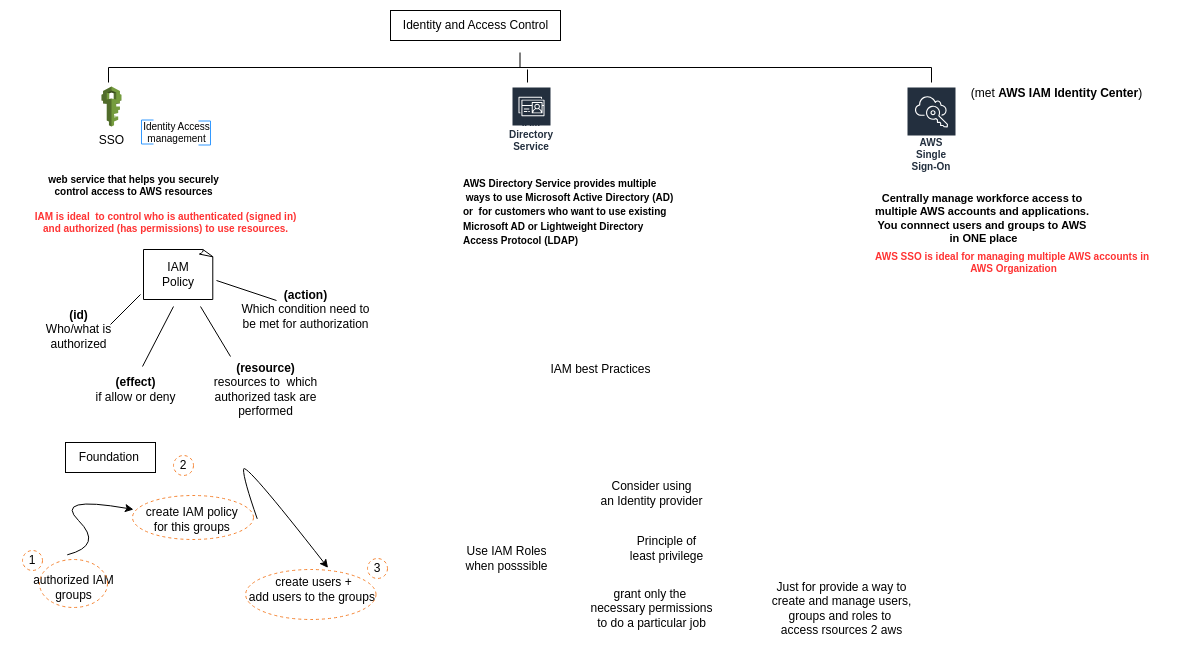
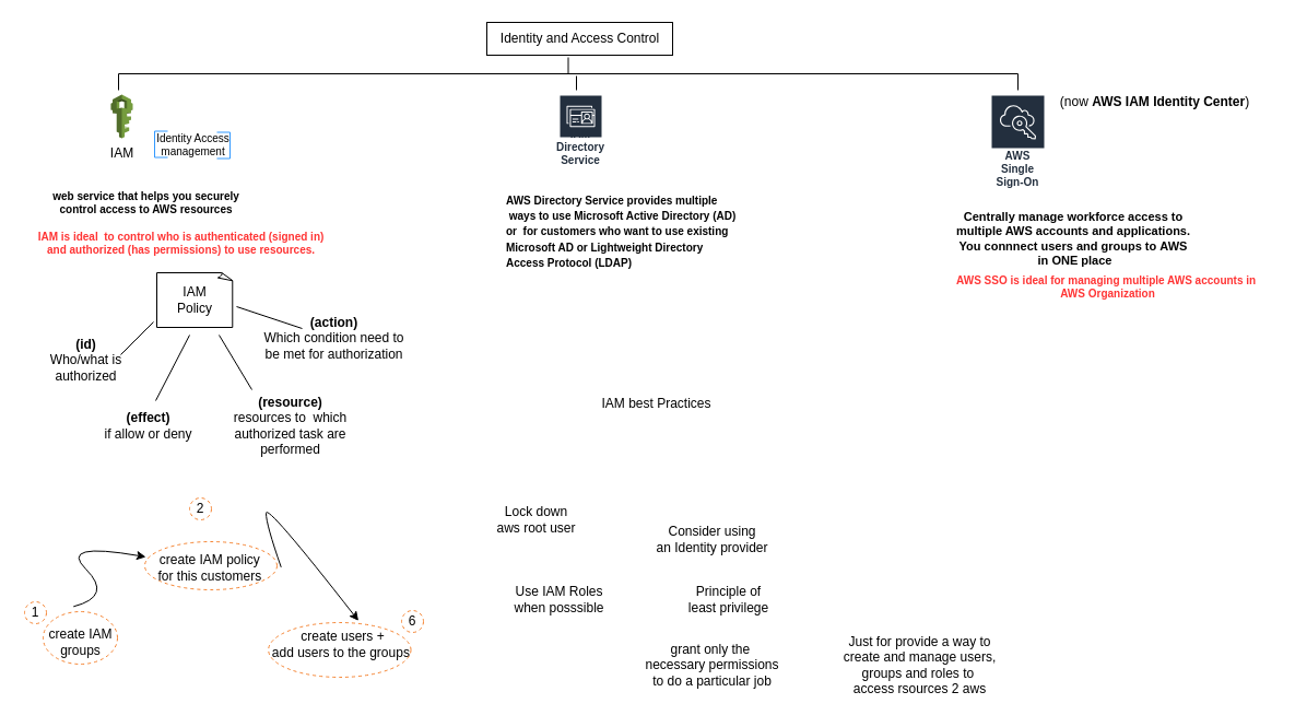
  <mxCell id="0" />
  <mxCell id="1" parent="0" />
  <mxCell id="2" value="" style="group" parent="1" vertex="1" connectable="0"><mxGeometry x="243" y="569" width="150" height="50" as="geometry" /></mxCell>
  <mxCell id="3" value="create users +&lt;br&gt;add users to the groups&amp;nbsp;" style="text;html=1;align=center;verticalAlign=middle;resizable=0;points=[];autosize=1;strokeColor=none;fillColor=none;fontSize=12;fontColor=#000000;" parent="2" vertex="1"><mxGeometry x="-5.172" width="150" height="40" as="geometry" /></mxCell>
  <mxCell id="4" value="" style="ellipse;whiteSpace=wrap;html=1;fontSize=12;fontColor=#000000;strokeColor=#F58534;fillColor=none;dashed=1;" parent="2" vertex="1"><mxGeometry x="2.172" width="130.345" height="50" as="geometry" /></mxCell>
  <mxCell id="5" value="" style="group" parent="1" vertex="1" connectable="0"><mxGeometry x="33" y="559" width="80" height="48" as="geometry" /></mxCell>
- <mxCell id="6" value="authorized IAM &lt;br&gt;groups" style="text;html=1;align=center;verticalAlign=middle;resizable=0;points=[];autosize=1;strokeColor=none;fillColor=none;fontSize=12;fontColor=#000000;" parent="5" vertex="1"><mxGeometry y="8" width="80" height="40" as="geometry" /></mxCell>
+ <mxCell id="6" value="create IAM &lt;br&gt;groups" style="text;html=1;align=center;verticalAlign=middle;resizable=0;points=[];autosize=1;strokeColor=none;fillColor=none;fontSize=12;fontColor=#000000;" parent="5" vertex="1"><mxGeometry y="8" width="80" height="40" as="geometry" /></mxCell>
  <mxCell id="7" value="" style="ellipse;whiteSpace=wrap;html=1;fontSize=12;fontColor=#000000;strokeColor=#F58534;fillColor=none;dashed=1;" parent="5" vertex="1"><mxGeometry x="6" width="68" height="48" as="geometry" /></mxCell>
- <mxCell id="8" value="&lt;font color=&quot;#000000&quot; style=&quot;&quot;&gt;&lt;span style=&quot;font-size: 12px;&quot;&gt;(met&amp;nbsp;&lt;b&gt;AWS IAM Identity Center&lt;/b&gt;&lt;/span&gt;&lt;span style=&quot;font-size: 12px;&quot;&gt;)&lt;/span&gt;&lt;/font&gt;" style="text;html=1;align=center;verticalAlign=middle;resizable=0;points=[];autosize=1;strokeColor=none;fillColor=none;fontSize=10;fontColor=#FF3333;" parent="1" vertex="1"><mxGeometry x="956" y="78" width="200" height="30" as="geometry" /></mxCell>
- <mxCell id="9" value="Identity and Access Control" style="text;html=1;align=center;verticalAlign=middle;resizable=0;points=[];autosize=1;strokeColor=default;fillColor=none;" parent="1" vertex="1"><mxGeometry x="390" y="10" width="170" height="30" as="geometry" /></mxCell>
+ <mxCell id="8" value="&lt;font color=&quot;#000000&quot; style=&quot;&quot;&gt;&lt;span style=&quot;font-size: 12px;&quot;&gt;(now&amp;nbsp;&lt;b&gt;AWS IAM Identity Center&lt;/b&gt;&lt;/span&gt;&lt;span style=&quot;font-size: 12px;&quot;&gt;)&lt;/span&gt;&lt;/font&gt;" style="text;html=1;align=center;verticalAlign=middle;resizable=0;points=[];autosize=1;strokeColor=none;fillColor=none;fontSize=10;fontColor=#FF3333;" parent="1" vertex="1"><mxGeometry x="956" y="78" width="200" height="30" as="geometry" /></mxCell>
+ <mxCell id="9" value="Identity and Access Control" style="text;html=1;align=center;verticalAlign=middle;resizable=0;points=[];autosize=1;strokeColor=default;fillColor=none;" parent="1" vertex="1"><mxGeometry x="445" y="20" width="170" height="30" as="geometry" /></mxCell>
  <mxCell id="10" value="&lt;font style=&quot;font-size: 10px;&quot;&gt;&lt;b style=&quot;&quot;&gt;AWS Directory Service provides multiple&lt;br&gt;&amp;nbsp;ways to use Microsoft Active Directory (AD) &lt;br&gt;or&amp;nbsp;&amp;nbsp;for customers who want to use existing &lt;br&gt;Microsoft AD or Lightweight Directory &lt;br&gt;Access Protocol (LDAP)&lt;/b&gt;&lt;/font&gt;" style="text;html=1;align=left;verticalAlign=middle;resizable=0;points=[];autosize=1;strokeColor=none;fillColor=none;" parent="1" vertex="1"><mxGeometry x="461" y="165.5" width="230" height="90" as="geometry" /></mxCell>
  <mxCell id="11" value="&lt;div style=&quot;font-size: 11px;&quot;&gt;&lt;b&gt;&lt;font style=&quot;font-size: 11px;&quot;&gt;Centrally manage workforce access to&amp;nbsp;&lt;/font&gt;&lt;/b&gt;&lt;/div&gt;&lt;div style=&quot;font-size: 11px;&quot;&gt;&lt;b&gt;&lt;font style=&quot;font-size: 11px;&quot;&gt;multiple AWS accounts and applications.&amp;nbsp;&lt;/font&gt;&lt;/b&gt;&lt;/div&gt;&lt;div style=&quot;font-size: 11px;&quot;&gt;&lt;b&gt;&lt;font style=&quot;font-size: 11px;&quot;&gt;You connnect users and groups to&amp;nbsp;&lt;/font&gt;&lt;/b&gt;&lt;b style=&quot;background-color: initial;&quot;&gt;AWS&amp;nbsp;&lt;/b&gt;&lt;/div&gt;&lt;div style=&quot;font-size: 11px;&quot;&gt;&lt;b style=&quot;background-color: initial;&quot;&gt;in ONE place&lt;/b&gt;&lt;/div&gt;" style="text;html=1;align=center;verticalAlign=middle;resizable=0;points=[];autosize=1;strokeColor=none;fillColor=none;fontSize=12;fontColor=#000000;" parent="1" vertex="1"><mxGeometry x="863" y="182.5" width="240" height="70" as="geometry" /></mxCell>
  <mxCell id="12" value="Identity Access&lt;br&gt;management" style="text;html=1;align=center;verticalAlign=middle;resizable=0;points=[];autosize=1;strokeColor=none;fillColor=none;fontSize=10;fontColor=#000000;" parent="1" vertex="1"><mxGeometry x="131" y="112" width="90" height="40" as="geometry" /></mxCell>
  <mxCell id="13" value="" style="strokeWidth=1;html=1;shape=mxgraph.flowchart.annotation_1;align=left;pointerEvents=1;fontColor=#000033;fillColor=none;strokeColor=#3399FF;" parent="1" vertex="1"><mxGeometry x="141" y="119.5" width="12" height="24" as="geometry" /></mxCell>
  <mxCell id="14" value="" style="strokeWidth=1;html=1;shape=mxgraph.flowchart.annotation_1;align=left;pointerEvents=1;fontColor=#000033;fillColor=none;direction=west;strokeColor=#3399FF;" parent="1" vertex="1"><mxGeometry x="198" y="120.5" width="12" height="24" as="geometry" /></mxCell>
  <mxCell id="15" value="AWS SSO is ideal for managing multiple AWS accounts in&amp;nbsp;&lt;br&gt;AWS Organization" style="text;html=1;align=center;verticalAlign=middle;resizable=0;points=[];autosize=1;strokeColor=none;fillColor=none;fontSize=10;fontColor=#FF3333;fontStyle=1" parent="1" vertex="1"><mxGeometry x="863" y="242" width="300" height="40" as="geometry" /></mxCell>
  <mxCell id="16" value="&lt;font color=&quot;#000000&quot;&gt;web service that helps you securely &lt;br&gt;control access to AWS resources&lt;/font&gt;" style="text;html=1;align=center;verticalAlign=middle;resizable=0;points=[];autosize=1;strokeColor=none;fillColor=none;fontSize=10;fontColor=#FF3333;fontStyle=1" parent="1" vertex="1"><mxGeometry x="38" y="164.5" width="190" height="40" as="geometry" /></mxCell>
  <mxCell id="17" value="&lt;font color=&quot;#ff3333&quot;&gt;&lt;b&gt;IAM is ideal&amp;nbsp; to control&amp;nbsp;who is authenticated (signed in)&lt;br&gt;&amp;nbsp;and authorized (has permissions) to use resources.&amp;nbsp;&lt;/b&gt;&lt;/font&gt;" style="text;html=1;align=center;verticalAlign=middle;resizable=0;points=[];autosize=1;strokeColor=none;fillColor=none;fontSize=10;fontColor=#000000;" parent="1" vertex="1"><mxGeometry x="20" y="202" width="290" height="40" as="geometry" /></mxCell>
- <mxCell id="18" value="SSO" style="outlineConnect=0;dashed=0;verticalLabelPosition=bottom;verticalAlign=top;align=center;html=1;shape=mxgraph.aws3.iam;fillColor=#759C3E;gradientColor=none;fontSize=12;fontColor=#000000;strokeColor=#000000;" parent="1" vertex="1"><mxGeometry x="101" y="86" width="20" height="40" as="geometry" /></mxCell>
+ <mxCell id="18" value="IAM" style="outlineConnect=0;dashed=0;verticalLabelPosition=bottom;verticalAlign=top;align=center;html=1;shape=mxgraph.aws3.iam;fillColor=#759C3E;gradientColor=none;fontSize=12;fontColor=#000000;strokeColor=#000000;" parent="1" vertex="1"><mxGeometry x="101" y="86" width="20" height="40" as="geometry" /></mxCell>
  <mxCell id="19" value="IAM Directory Service" style="sketch=0;outlineConnect=0;fontColor=#232F3E;gradientColor=none;strokeColor=#ffffff;fillColor=#232F3E;dashed=0;verticalLabelPosition=middle;verticalAlign=bottom;align=center;html=1;whiteSpace=wrap;fontSize=10;fontStyle=1;spacing=3;shape=mxgraph.aws4.productIcon;prIcon=mxgraph.aws4.directory_service;" parent="1" vertex="1"><mxGeometry x="511" y="86" width="40" height="70" as="geometry" /></mxCell>
  <mxCell id="20" value="AWS Single Sign-On" style="sketch=0;outlineConnect=0;fontColor=#232F3E;gradientColor=none;strokeColor=#ffffff;fillColor=#232F3E;dashed=0;verticalLabelPosition=middle;verticalAlign=bottom;align=center;html=1;whiteSpace=wrap;fontSize=10;fontStyle=1;spacing=3;shape=mxgraph.aws4.productIcon;prIcon=mxgraph.aws4.single_sign_on;" parent="1" vertex="1"><mxGeometry x="906" y="86" width="50" height="90" as="geometry" /></mxCell>
  <mxCell id="21" value="IAM&lt;br&gt;Policy" style="whiteSpace=wrap;html=1;shape=mxgraph.basic.document;fontSize=12;fontColor=#000000;strokeColor=#000000;fillColor=none;" parent="1" vertex="1"><mxGeometry x="143" y="249" width="70" height="50" as="geometry" /></mxCell>
  <mxCell id="22" value="&lt;b&gt;(id)&lt;br&gt;&lt;/b&gt;Who/what is &lt;br&gt;authorized" style="text;html=1;align=center;verticalAlign=middle;resizable=0;points=[];autosize=1;strokeColor=none;fillColor=none;fontSize=12;fontColor=#000000;" parent="1" vertex="1"><mxGeometry x="33" y="299" width="90" height="60" as="geometry" /></mxCell>
  <mxCell id="23" value="&lt;b&gt;(action)&lt;/b&gt;&lt;br&gt;Which condition need to &lt;br&gt;be met for authorization" style="text;html=1;align=center;verticalAlign=middle;resizable=0;points=[];autosize=1;strokeColor=none;fillColor=none;fontSize=12;fontColor=#000000;" parent="1" vertex="1"><mxGeometry x="230" y="279" width="150" height="60" as="geometry" /></mxCell>
  <mxCell id="24" value="&lt;b&gt;(effect)&lt;/b&gt;&lt;br&gt;if allow or deny&lt;br&gt;" style="text;html=1;align=center;verticalAlign=middle;resizable=0;points=[];autosize=1;strokeColor=none;fillColor=none;fontSize=12;fontColor=#000000;" parent="1" vertex="1"><mxGeometry x="85" y="369" width="100" height="40" as="geometry" /></mxCell>
  <mxCell id="25" value="&lt;b&gt;(resource)&lt;/b&gt;&lt;br&gt;resources to&amp;nbsp; which &lt;br&gt;authorized task are &lt;br&gt;performed" style="text;html=1;align=center;verticalAlign=middle;resizable=0;points=[];autosize=1;strokeColor=none;fillColor=none;fontSize=12;fontColor=#000000;" parent="1" vertex="1"><mxGeometry x="200" y="354" width="130" height="70" as="geometry" /></mxCell>
  <mxCell id="26" value="" style="endArrow=none;html=1;rounded=0;fontSize=12;fontColor=#000000;" parent="1" edge="1"><mxGeometry width="50" height="50" relative="1" as="geometry"><mxPoint x="110" y="324" as="sourcePoint" /><mxPoint x="140" y="294" as="targetPoint" /></mxGeometry></mxCell>
  <mxCell id="27" value="" style="endArrow=none;html=1;rounded=0;fontSize=12;fontColor=#000000;" parent="1" edge="1"><mxGeometry width="50" height="50" relative="1" as="geometry"><mxPoint x="142" y="366" as="sourcePoint" /><mxPoint x="173" y="306" as="targetPoint" /></mxGeometry></mxCell>
  <mxCell id="28" value="" style="endArrow=none;html=1;rounded=0;fontSize=12;fontColor=#000000;" parent="1" edge="1"><mxGeometry width="50" height="50" relative="1" as="geometry"><mxPoint x="230" y="356" as="sourcePoint" /><mxPoint x="200" y="306" as="targetPoint" /></mxGeometry></mxCell>
  <mxCell id="29" value="" style="endArrow=none;html=1;rounded=0;fontSize=12;fontColor=#000000;" parent="1" edge="1"><mxGeometry width="50" height="50" relative="1" as="geometry"><mxPoint x="276" y="300" as="sourcePoint" /><mxPoint x="216" y="280" as="targetPoint" /></mxGeometry></mxCell>
- <mxCell id="30" value="Foundation&amp;nbsp;" style="text;html=1;align=center;verticalAlign=middle;resizable=0;points=[];autosize=1;strokeColor=#000000;fillColor=none;fontSize=12;fontColor=#000000;" parent="1" vertex="1"><mxGeometry x="65" y="442" width="90" height="30" as="geometry" /></mxCell>
  <mxCell id="31" value="" style="group" parent="1" vertex="1" connectable="0"><mxGeometry x="132" y="495" width="121" height="44" as="geometry" /></mxCell>
  <mxCell id="32" value="" style="ellipse;whiteSpace=wrap;html=1;fontSize=12;fontColor=#000000;strokeColor=#F58534;fillColor=none;dashed=1;" parent="31" vertex="1"><mxGeometry width="121" height="44" as="geometry" /></mxCell>
- <mxCell id="33" value="create IAM policy&amp;nbsp;&lt;br&gt;for this groups&amp;nbsp;" style="text;html=1;align=center;verticalAlign=middle;resizable=0;points=[];autosize=1;strokeColor=none;fillColor=none;fontSize=12;fontColor=#000000;" parent="31" vertex="1"><mxGeometry x="1" y="4" width="120" height="40" as="geometry" /></mxCell>
+ <mxCell id="33" value="create IAM policy&amp;nbsp;&lt;br&gt;for this customers&amp;nbsp;" style="text;html=1;align=center;verticalAlign=middle;resizable=0;points=[];autosize=1;strokeColor=none;fillColor=none;fontSize=12;fontColor=#000000;" parent="31" vertex="1"><mxGeometry x="1" y="4" width="120" height="40" as="geometry" /></mxCell>
  <mxCell id="34" value="" style="curved=1;endArrow=classic;html=1;rounded=0;fontSize=12;fontColor=#000000;exitX=0.408;exitY=-0.097;exitDx=0;exitDy=0;exitPerimeter=0;" parent="1" source="7" edge="1"><mxGeometry width="50" height="50" relative="1" as="geometry"><mxPoint x="53" y="545" as="sourcePoint" /><mxPoint x="133" y="509" as="targetPoint" /><Array as="points"><mxPoint x="103" y="545" /><mxPoint x="53" y="495" /></Array></mxGeometry></mxCell>
  <mxCell id="35" value="" style="curved=1;endArrow=classic;html=1;rounded=0;fontSize=12;fontColor=#000000;exitX=0.408;exitY=-0.097;exitDx=0;exitDy=0;exitPerimeter=0;entryX=0.598;entryY=-0.041;entryDx=0;entryDy=0;entryPerimeter=0;" parent="1" target="3" edge="1"><mxGeometry width="50" height="50" relative="1" as="geometry"><mxPoint x="256.74" y="518.34" as="sourcePoint" /><mxPoint x="322.996" y="472.996" as="targetPoint" /><Array as="points"><mxPoint x="243" y="479" /><mxPoint x="242.996" y="458.996" /></Array></mxGeometry></mxCell>
  <mxCell id="36" value="1" style="ellipse;whiteSpace=wrap;html=1;aspect=fixed;dashed=1;fontSize=12;fontColor=#000000;strokeColor=#F58534;fillColor=none;" parent="1" vertex="1"><mxGeometry x="22" y="550" width="20" height="20" as="geometry" /></mxCell>
  <mxCell id="37" value="2" style="ellipse;whiteSpace=wrap;html=1;aspect=fixed;dashed=1;fontSize=12;fontColor=#000000;strokeColor=#F58534;fillColor=none;" parent="1" vertex="1"><mxGeometry x="173" y="455" width="20" height="20" as="geometry" /></mxCell>
- <mxCell id="38" value="3" style="ellipse;whiteSpace=wrap;html=1;aspect=fixed;dashed=1;fontSize=12;fontColor=#000000;strokeColor=#F58534;fillColor=none;" parent="1" vertex="1"><mxGeometry x="367" y="558" width="20" height="20" as="geometry" /></mxCell>
+ <mxCell id="38" value="6" style="ellipse;whiteSpace=wrap;html=1;aspect=fixed;dashed=1;fontSize=12;fontColor=#000000;strokeColor=#F58534;fillColor=none;" parent="1" vertex="1"><mxGeometry x="367" y="558" width="20" height="20" as="geometry" /></mxCell>
  <mxCell id="39" value="" style="strokeWidth=1;html=1;shape=mxgraph.flowchart.annotation_2;align=left;labelPosition=right;pointerEvents=1;fontSize=12;fontColor=#000000;fillColor=none;direction=south;" parent="1" vertex="1"><mxGeometry x="108" y="52" width="823" height="30" as="geometry" /></mxCell>
  <mxCell id="40" value="" style="endArrow=none;html=1;rounded=0;fontSize=12;fontColor=#000000;" parent="1" edge="1"><mxGeometry width="50" height="50" relative="1" as="geometry"><mxPoint x="527" y="82" as="sourcePoint" /><mxPoint x="527" y="69" as="targetPoint" /></mxGeometry></mxCell>
  <mxCell id="41" value="IAM best Practices" style="text;html=1;align=center;verticalAlign=middle;resizable=0;points=[];autosize=1;strokeColor=none;fillColor=none;fontSize=12;fontColor=#000000;" parent="1" vertex="1"><mxGeometry x="540" y="354" width="120" height="30" as="geometry" /></mxCell>
- <mxCell id="43" value="Use IAM Roles &lt;br&gt;when posssible" style="text;html=1;align=center;verticalAlign=middle;resizable=0;points=[];autosize=1;strokeColor=none;fillColor=none;" vertex="1" parent="1"><mxGeometry x="451" y="538" width="110" height="40" as="geometry" /></mxCell>
+ <mxCell id="42" value="Lock down&lt;br&gt;aws root user" style="text;html=1;align=center;verticalAlign=middle;resizable=0;points=[];autosize=1;strokeColor=none;fillColor=none;" vertex="1" parent="1"><mxGeometry x="440" y="455" width="100" height="40" as="geometry" /></mxCell>
+ <mxCell id="43" value="Use IAM Roles &lt;br&gt;when posssible" style="text;html=1;align=center;verticalAlign=middle;resizable=0;points=[];autosize=1;strokeColor=none;fillColor=none;" vertex="1" parent="1"><mxGeometry x="456" y="528" width="110" height="40" as="geometry" /></mxCell>
  <mxCell id="44" value="Consider using&lt;br&gt;an Identity provider" style="text;html=1;align=center;verticalAlign=middle;resizable=0;points=[];autosize=1;strokeColor=none;fillColor=none;" vertex="1" parent="1"><mxGeometry x="586" y="473" width="130" height="40" as="geometry" /></mxCell>
  <mxCell id="45" value="Principle of&lt;br&gt;least privilege" style="text;html=1;align=center;verticalAlign=middle;resizable=0;points=[];autosize=1;strokeColor=none;fillColor=none;" vertex="1" parent="1"><mxGeometry x="616" y="528" width="100" height="40" as="geometry" /></mxCell>
  <mxCell id="46" value="grant only the&amp;nbsp;&lt;br&gt;necessary permissions&lt;br&gt;to do a particular job" style="text;html=1;align=center;verticalAlign=middle;resizable=0;points=[];autosize=1;strokeColor=none;fillColor=none;" vertex="1" parent="1"><mxGeometry x="576" y="578" width="150" height="60" as="geometry" /></mxCell>
  <mxCell id="47" value="Just for provide a way to&lt;br&gt;create and manage users,&lt;br&gt;groups and roles to&amp;nbsp;&lt;br&gt;access rsources 2 aws" style="text;html=1;align=center;verticalAlign=middle;resizable=0;points=[];autosize=1;strokeColor=none;fillColor=none;" vertex="1" parent="1"><mxGeometry x="761" y="573" width="160" height="70" as="geometry" /></mxCell>
